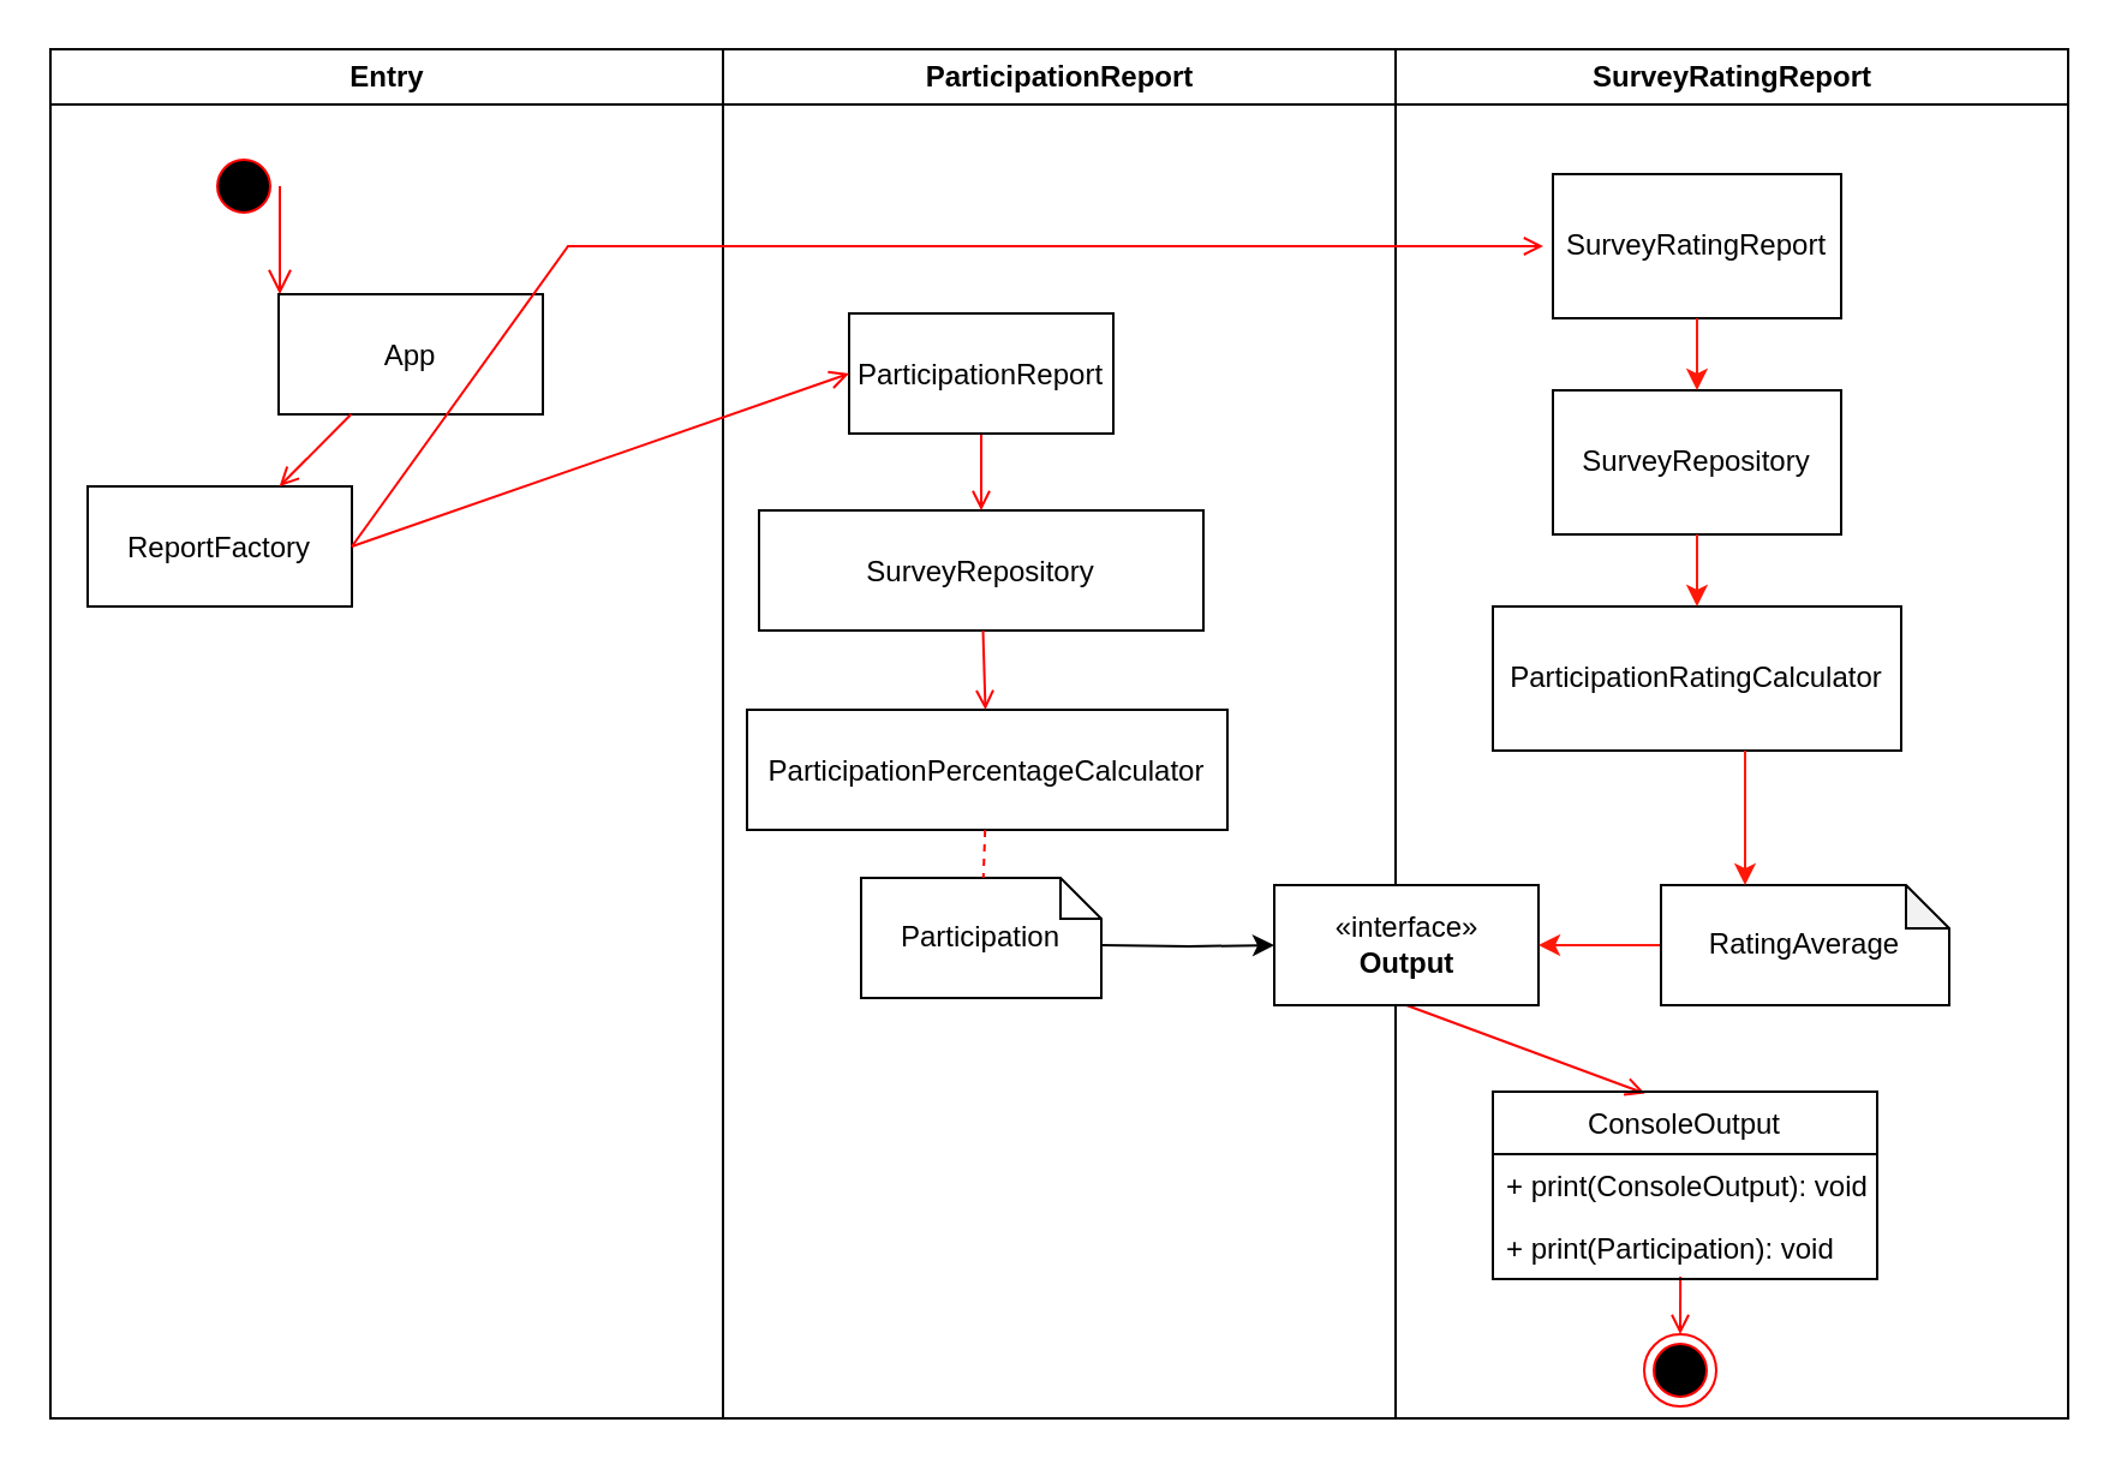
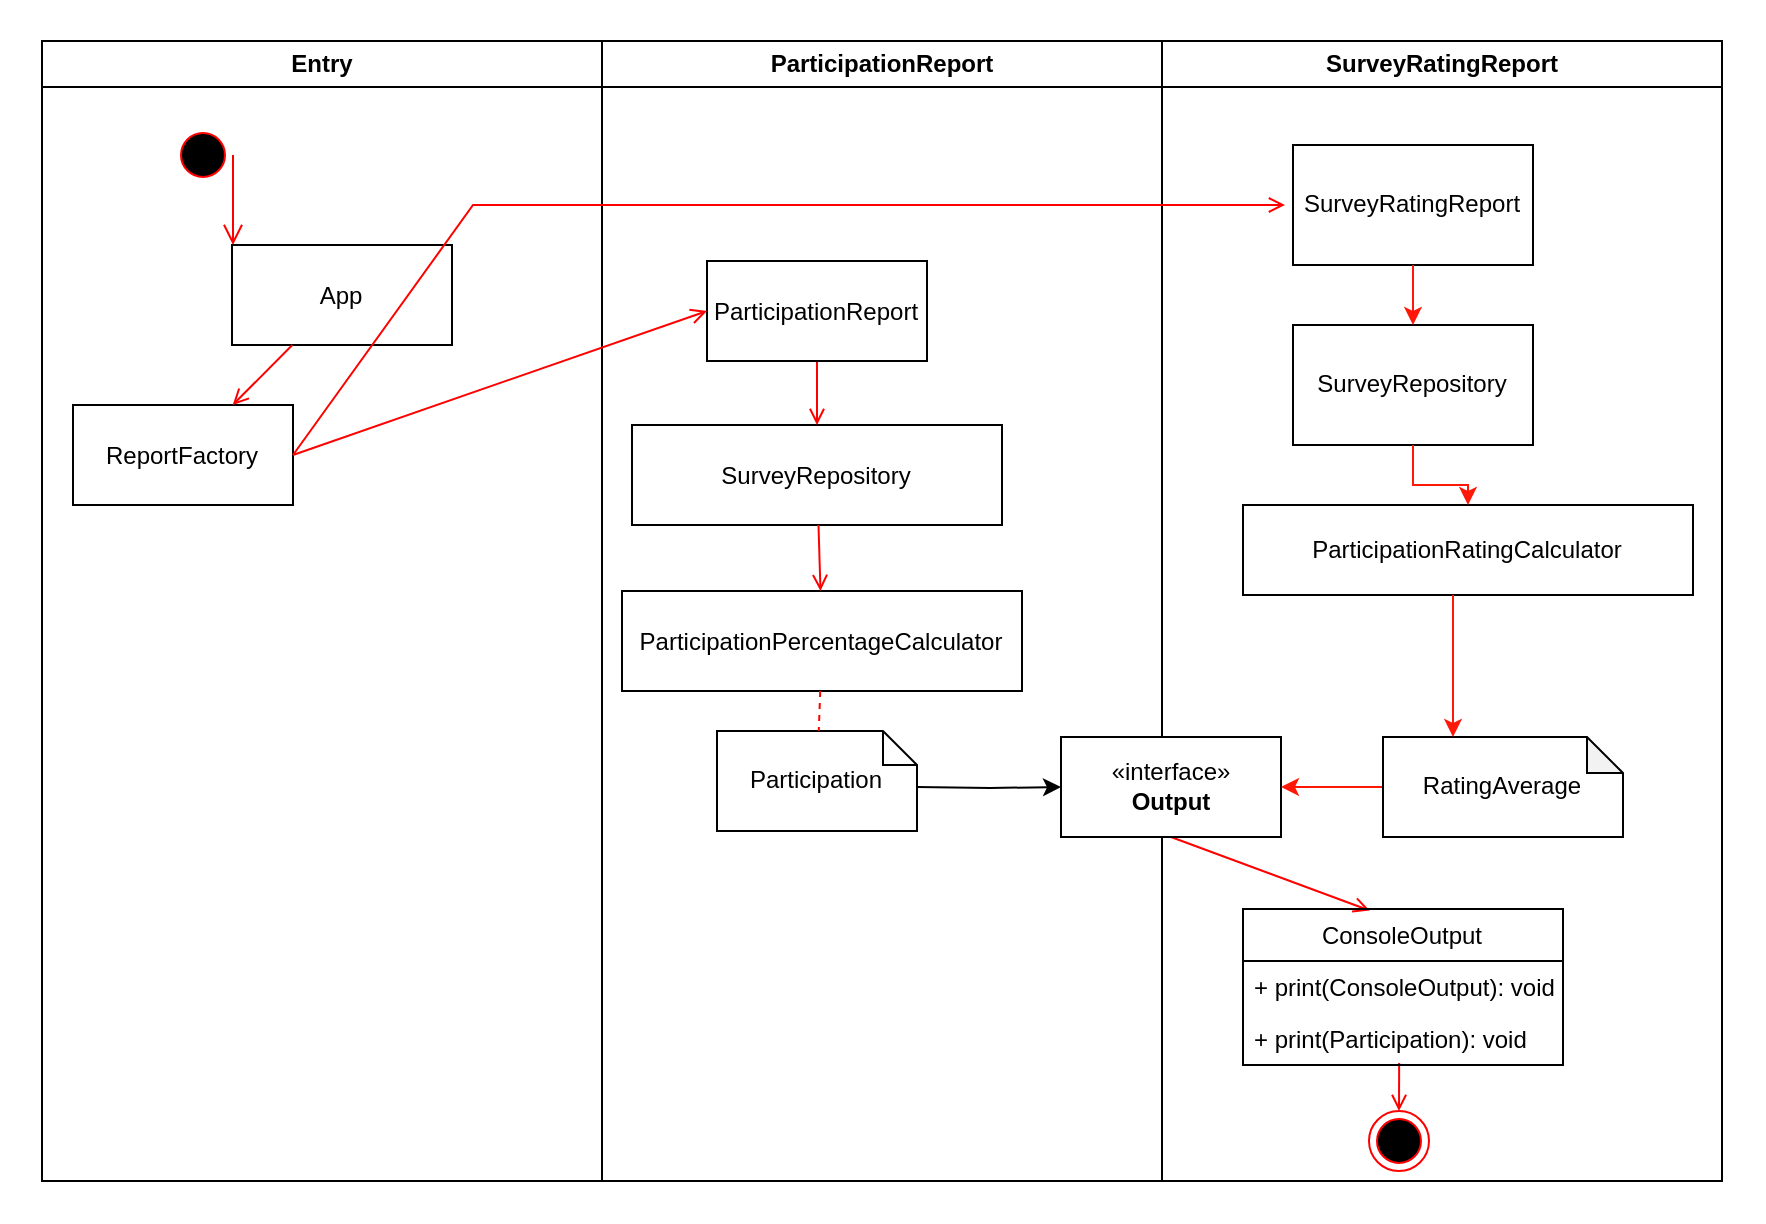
  <mxCell id="0" />
  <mxCell id="1" parent="0" />
  <mxCell id="2" value="Entry" style="swimlane;whiteSpace=wrap" parent="1" vertex="1"><mxGeometry x="20.5" y="20" width="280" height="570" as="geometry" /></mxCell>
  <mxCell id="3" value="" style="ellipse;shape=startState;fillColor=#000000;strokeColor=#ff0000;" parent="2" vertex="1"><mxGeometry x="65.5" y="42" width="30" height="30" as="geometry" /></mxCell>
  <mxCell id="4" value="" style="edgeStyle=elbowEdgeStyle;elbow=horizontal;verticalAlign=bottom;endArrow=open;endSize=8;strokeColor=#FF0000;endFill=1;rounded=0" parent="2" source="3" target="5" edge="1"><mxGeometry x="100" y="40" as="geometry"><mxPoint x="115" y="110" as="targetPoint" /></mxGeometry></mxCell>
  <mxCell id="5" value="App" style="" parent="2" vertex="1"><mxGeometry x="95" y="102" width="110" height="50" as="geometry" /></mxCell>
  <mxCell id="6" value="ReportFactory" style="" parent="2" vertex="1"><mxGeometry x="15.5" y="182" width="110" height="50" as="geometry" /></mxCell>
  <mxCell id="7" value="" style="endArrow=open;strokeColor=#FF0000;endFill=1;rounded=0" parent="2" source="5" target="6" edge="1"><mxGeometry relative="1" as="geometry" /></mxCell>
  <mxCell id="8" value="ParticipationReport" style="swimlane;whiteSpace=wrap" parent="1" vertex="1"><mxGeometry x="300.5" y="20" width="280" height="570" as="geometry" /></mxCell>
  <mxCell id="9" value="SurveyRepository" style="" parent="8" vertex="1"><mxGeometry x="15" y="192" width="185" height="50" as="geometry" /></mxCell>
  <mxCell id="10" value="" style="endArrow=open;strokeColor=#FF0000;endFill=1;rounded=0;exitX=0.5;exitY=1;exitDx=0;exitDy=0;" parent="8" source="15" target="9" edge="1"><mxGeometry relative="1" as="geometry"><mxPoint x="75" y="160" as="sourcePoint" /></mxGeometry></mxCell>
  <mxCell id="11" value="ParticipationPercentageCalculator" style="" parent="8" vertex="1"><mxGeometry x="10" y="275" width="200" height="50" as="geometry" /></mxCell>
  <mxCell id="12" value="" style="endArrow=open;strokeColor=#FF0000;endFill=1;rounded=0" parent="8" source="9" target="11" edge="1"><mxGeometry relative="1" as="geometry" /></mxCell>
  <mxCell id="13" value="Participation" style="shape=note;whiteSpace=wrap;size=17" parent="8" vertex="1"><mxGeometry x="57.5" y="345" width="100" height="50" as="geometry" /></mxCell>
  <mxCell id="14" value="" style="endArrow=none;strokeColor=#FF0000;endFill=0;rounded=0;dashed=1" parent="8" source="11" target="13" edge="1"><mxGeometry relative="1" as="geometry" /></mxCell>
  <mxCell id="15" value="ParticipationReport" style="" parent="8" vertex="1"><mxGeometry x="52.5" y="110" width="110" height="50" as="geometry" /></mxCell>
  <mxCell id="16" value="SurveyRatingReport" style="swimlane;whiteSpace=wrap" parent="1" vertex="1"><mxGeometry x="580.5" y="20" width="280" height="570" as="geometry" /></mxCell>
  <mxCell id="17" value="" style="edgeStyle=none;strokeColor=#FF0000;endArrow=open;endFill=1;rounded=0;exitX=0.5;exitY=1;exitDx=0;exitDy=0;entryX=0.396;entryY=0.01;entryDx=0;entryDy=0;entryPerimeter=0;" parent="16" target="22" edge="1" source="21"><mxGeometry width="100" height="100" relative="1" as="geometry"><mxPoint x="-30" y="429.5" as="sourcePoint" /><mxPoint x="4.5" y="422" as="targetPoint" /></mxGeometry></mxCell>
  <mxCell id="18" value="" style="ellipse;shape=endState;fillColor=#000000;strokeColor=#ff0000" parent="16" vertex="1"><mxGeometry x="103.5" y="535" width="30" height="30" as="geometry" /></mxCell>
  <mxCell id="19" value="" style="endArrow=open;strokeColor=#FF0000;endFill=1;rounded=0;exitX=0.488;exitY=0.962;exitDx=0;exitDy=0;exitPerimeter=0;" parent="16" source="24" target="18" edge="1"><mxGeometry relative="1" as="geometry"><mxPoint x="100.5" y="492" as="sourcePoint" /></mxGeometry></mxCell>
  <mxCell id="20" value="SurveyRatingReport" style="whiteSpace=wrap;html=1;" vertex="1" parent="16"><mxGeometry x="65.5" y="52" width="120" height="60" as="geometry" /></mxCell>
  <mxCell id="21" value="«interface»&lt;br&gt;&lt;b&gt;Output&lt;/b&gt;" style="html=1;" vertex="1" parent="16"><mxGeometry x="-50.5" y="348" width="110" height="50" as="geometry" /></mxCell>
  <mxCell id="22" value="ConsoleOutput" style="swimlane;fontStyle=0;childLayout=stackLayout;horizontal=1;startSize=26;fillColor=none;horizontalStack=0;resizeParent=1;resizeParentMax=0;resizeLast=0;collapsible=1;marginBottom=0;" vertex="1" parent="16"><mxGeometry x="40.5" y="434" width="160" height="78" as="geometry" /></mxCell>
  <mxCell id="23" value="+ print(ConsoleOutput): void" style="text;strokeColor=none;fillColor=none;align=left;verticalAlign=top;spacingLeft=4;spacingRight=4;overflow=hidden;rotatable=0;points=[[0,0.5],[1,0.5]];portConstraint=eastwest;" vertex="1" parent="22"><mxGeometry y="26" width="160" height="26" as="geometry" /></mxCell>
  <mxCell id="24" value="+ print(Participation): void" style="text;strokeColor=none;fillColor=none;align=left;verticalAlign=top;spacingLeft=4;spacingRight=4;overflow=hidden;rotatable=0;points=[[0,0.5],[1,0.5]];portConstraint=eastwest;" vertex="1" parent="22"><mxGeometry y="52" width="160" height="26" as="geometry" /></mxCell>
  <mxCell id="25" value="SurveyRepository" style="whiteSpace=wrap;html=1;" vertex="1" parent="16"><mxGeometry x="65.5" y="142" width="120" height="60" as="geometry" /></mxCell>
  <mxCell id="26" value="" style="edgeStyle=orthogonalEdgeStyle;rounded=0;orthogonalLoop=1;jettySize=auto;html=1;strokeColor=#FF1808;" edge="1" parent="16" source="20" target="25"><mxGeometry relative="1" as="geometry" /></mxCell>
- <mxCell id="27" value="ParticipationRatingCalculator" style="whiteSpace=wrap;html=1;" vertex="1" parent="16"><mxGeometry x="40.5" y="232" width="170" height="60" as="geometry" /></mxCell>
+ <mxCell id="27" value="ParticipationRatingCalculator" style="whiteSpace=wrap;html=1;" vertex="1" parent="16"><mxGeometry x="40.5" y="232" width="225" height="45" as="geometry" /></mxCell>
  <mxCell id="28" value="" style="edgeStyle=orthogonalEdgeStyle;rounded=0;orthogonalLoop=1;jettySize=auto;html=1;strokeColor=#FF1808;" edge="1" parent="16" source="25" target="27"><mxGeometry relative="1" as="geometry" /></mxCell>
  <mxCell id="29" style="edgeStyle=orthogonalEdgeStyle;rounded=0;orthogonalLoop=1;jettySize=auto;html=1;entryX=1;entryY=0.5;entryDx=0;entryDy=0;strokeColor=#FF1808;" edge="1" parent="16" source="30" target="21"><mxGeometry relative="1" as="geometry" /></mxCell>
  <mxCell id="30" value="RatingAverage" style="shape=note;whiteSpace=wrap;html=1;backgroundOutline=1;darkOpacity=0.05;size=18;" vertex="1" parent="16"><mxGeometry x="110.5" y="348" width="120" height="50" as="geometry" /></mxCell>
  <mxCell id="31" value="" style="edgeStyle=orthogonalEdgeStyle;rounded=0;orthogonalLoop=1;jettySize=auto;html=1;strokeColor=#FF1808;" edge="1" parent="16" source="27" target="30"><mxGeometry relative="1" as="geometry"><Array as="points"><mxPoint x="145.5" y="312" /><mxPoint x="145.5" y="312" /></Array></mxGeometry></mxCell>
  <mxCell id="32" value="" style="endArrow=open;strokeColor=#FF0000;endFill=1;rounded=0;entryX=0;entryY=0.5;entryDx=0;entryDy=0;exitX=1;exitY=0.5;exitDx=0;exitDy=0;" parent="1" source="6" target="15" edge="1"><mxGeometry relative="1" as="geometry" /></mxCell>
  <mxCell id="33" value="" style="endArrow=open;strokeColor=#FF0000;endFill=1;rounded=0;exitX=1;exitY=0.5;exitDx=0;exitDy=0;" edge="1" parent="1" source="6"><mxGeometry relative="1" as="geometry"><mxPoint x="134.5" y="290" as="sourcePoint" /><mxPoint x="642" y="102" as="targetPoint" /><Array as="points"><mxPoint x="236" y="102" /></Array></mxGeometry></mxCell>
  <mxCell id="34" style="edgeStyle=orthogonalEdgeStyle;rounded=0;orthogonalLoop=1;jettySize=auto;html=1;exitX=1;exitY=0.56;exitDx=0;exitDy=0;exitPerimeter=0;entryX=0;entryY=0.5;entryDx=0;entryDy=0;" edge="1" parent="1" target="21"><mxGeometry relative="1" as="geometry"><mxPoint x="458" y="393" as="sourcePoint" /></mxGeometry></mxCell>
